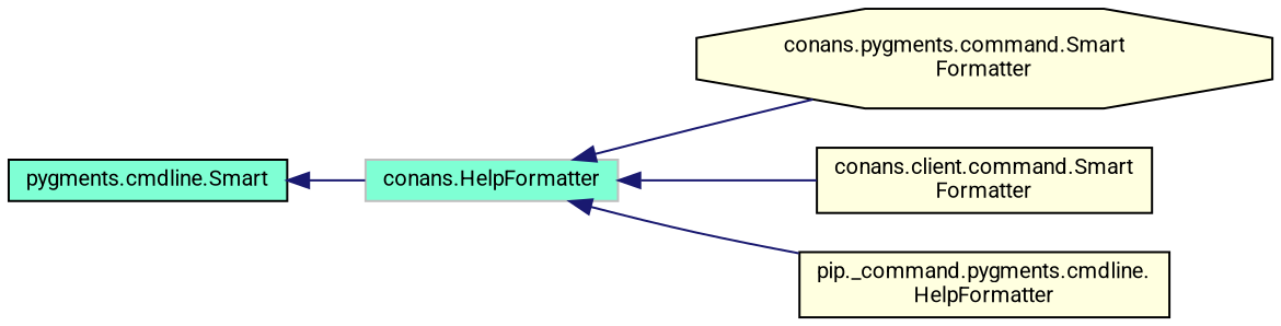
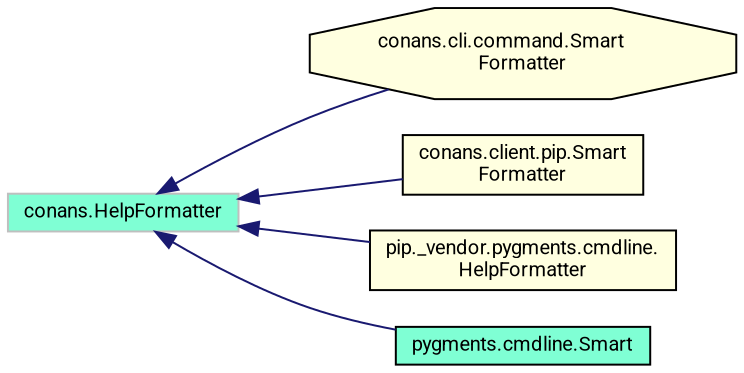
  digraph {
    fontname=Roboto
    rankdir=LR
    node [color=black fillcolor=lightyellow fontname=Roboto fontsize=10 shape=box style=filled]
    edge [color=midnightblue dir=back fontname=Roboto fontsize=10 labelfontname=Helvetica labelfontsize=10 style=solid]
    n1 [color=grey75 fillcolor=aquamarine height=0.2 label="conans.HelpFormatter" width=0.4]
-   n2 [height=0.2 label="conans.pygments.command.Smart\lFormatter" shape=octagon width=0.4]
-   n3 [height=0.2 label="conans.client.command.Smart\lFormatter" width=0.4]
-   n4 [height=0.2 label="pip._command.pygments.cmdline.\lHelpFormatter" width=0.4]
+   n2 [height=0.2 label="conans.cli.command.Smart\lFormatter" shape=octagon width=0.4]
+   n3 [height=0.2 label="conans.client.pip.Smart\lFormatter" width=0.4]
+   n4 [height=0.2 label="pip._vendor.pygments.cmdline.\lHelpFormatter" width=0.4]
    n5 [fillcolor=aquamarine height=0.2 label="pygments.cmdline.Smart" width=0.4]
    n1 -> n2
    n1 -> n3
    n1 -> n4
-   n5 -> n1
+   n1 -> n5
  }
